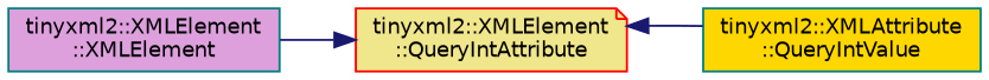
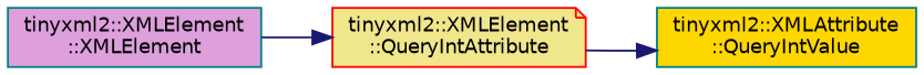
  digraph {
    rankdir=RL
    node [color=teal fontname=Helvetica fontsize=10 shape=box style=filled]
    edge [color=midnightblue dir=back fontname=Helvetica fontsize=10 labelfontname=Helvetica labelfontsize=10 style=solid]
    n1 [fillcolor=gold fontcolor=black height=0.2 label="tinyxml2::XMLAttribute\l::QueryIntValue" width=0.4]
    n2 [color=red fillcolor=khaki height=0.2 label="tinyxml2::XMLElement\l::QueryIntAttribute" shape=note width=0.4]
    n3 [fillcolor=plum height=0.2 label="tinyxml2::XMLElement\l::XMLElement" width=0.4]
-   n2 -> n1
+   n1 -> n2
    n2 -> n3
  }
